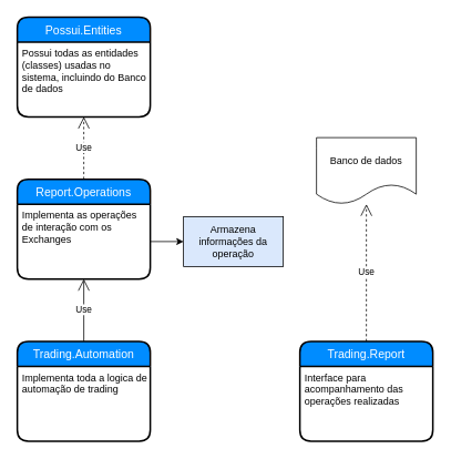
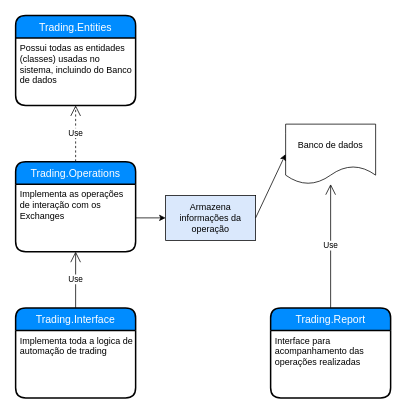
  <mxCell id="0" />
  <mxCell id="1" parent="0" />
- <mxCell id="2" value="Report.Operations" style="swimlane;childLayout=stackLayout;horizontal=1;startSize=30;horizontalStack=0;fillColor=#008cff;fontColor=#FFFFFF;rounded=1;fontSize=14;fontStyle=0;strokeWidth=2;resizeParent=0;resizeLast=1;shadow=0;dashed=0;align=center;" vertex="1" parent="1"><mxGeometry x="20" y="215" width="160" height="120" as="geometry"><mxRectangle x="40" y="40" width="160" height="30" as="alternateBounds" /></mxGeometry></mxCell>
+ <mxCell id="2" value="Trading.Operations" style="swimlane;childLayout=stackLayout;horizontal=1;startSize=30;horizontalStack=0;fillColor=#008cff;fontColor=#FFFFFF;rounded=1;fontSize=14;fontStyle=0;strokeWidth=2;resizeParent=0;resizeLast=1;shadow=0;dashed=0;align=center;" vertex="1" parent="1"><mxGeometry x="20" y="215" width="160" height="120" as="geometry"><mxRectangle x="40" y="40" width="160" height="30" as="alternateBounds" /></mxGeometry></mxCell>
  <mxCell id="3" value="Implementa as operações de interação com os Exchanges&#10;" style="align=left;strokeColor=none;fillColor=none;spacingLeft=4;fontSize=12;verticalAlign=top;resizable=0;rotatable=0;part=1;whiteSpace=wrap;" vertex="1" parent="2"><mxGeometry y="30" width="160" height="90" as="geometry" /></mxCell>
- <mxCell id="4" value="Possui.Entities" style="swimlane;childLayout=stackLayout;horizontal=1;startSize=30;horizontalStack=0;fillColor=#008cff;fontColor=#FFFFFF;rounded=1;fontSize=14;fontStyle=0;strokeWidth=2;resizeParent=0;resizeLast=1;shadow=0;dashed=0;align=center;html=0;" vertex="1" parent="1"><mxGeometry x="20" y="20" width="160" height="120" as="geometry" /></mxCell>
+ <mxCell id="4" value="Trading.Entities" style="swimlane;childLayout=stackLayout;horizontal=1;startSize=30;horizontalStack=0;fillColor=#008cff;fontColor=#FFFFFF;rounded=1;fontSize=14;fontStyle=0;strokeWidth=2;resizeParent=0;resizeLast=1;shadow=0;dashed=0;align=center;html=0;" vertex="1" parent="1"><mxGeometry x="20" y="20" width="160" height="120" as="geometry" /></mxCell>
  <mxCell id="5" value="Possui todas as entidades (classes) usadas no sistema, incluindo do Banco de dados" style="align=left;strokeColor=none;fillColor=none;spacingLeft=4;fontSize=12;verticalAlign=top;resizable=0;rotatable=0;part=1;whiteSpace=wrap;" vertex="1" parent="4"><mxGeometry y="30" width="160" height="90" as="geometry" /></mxCell>
- <mxCell id="6" value="Trading.Automation" style="swimlane;childLayout=stackLayout;horizontal=1;startSize=30;horizontalStack=0;fillColor=#008cff;fontColor=#FFFFFF;rounded=1;fontSize=14;fontStyle=0;strokeWidth=2;resizeParent=0;resizeLast=1;shadow=0;dashed=0;align=center;html=0;" vertex="1" parent="1"><mxGeometry x="20" y="410" width="160" height="120" as="geometry" /></mxCell>
+ <mxCell id="6" value="Trading.Interface" style="swimlane;childLayout=stackLayout;horizontal=1;startSize=30;horizontalStack=0;fillColor=#008cff;fontColor=#FFFFFF;rounded=1;fontSize=14;fontStyle=0;strokeWidth=2;resizeParent=0;resizeLast=1;shadow=0;dashed=0;align=center;html=0;" vertex="1" parent="1"><mxGeometry x="20" y="410" width="160" height="120" as="geometry" /></mxCell>
  <mxCell id="7" value="Implementa toda a logica de automação de trading" style="align=left;strokeColor=none;fillColor=none;spacingLeft=4;fontSize=12;verticalAlign=top;resizable=0;rotatable=0;part=1;whiteSpace=wrap;" vertex="1" parent="6"><mxGeometry y="30" width="160" height="90" as="geometry" /></mxCell>
  <mxCell id="8" value="Use" style="endArrow=open;endSize=12;dashed=0;html=1;entryX=0.5;entryY=1;entryDx=0;entryDy=0;exitX=0.5;exitY=0;exitDx=0;exitDy=0;" edge="1" parent="1" source="6" target="2"><mxGeometry width="160" relative="1" as="geometry"><mxPoint x="20" y="370" as="sourcePoint" /><mxPoint x="180" y="370" as="targetPoint" /></mxGeometry></mxCell>
  <mxCell id="9" value="Use" style="endArrow=open;endSize=12;dashed=1;html=1;entryX=0.5;entryY=1;entryDx=0;entryDy=0;exitX=0.5;exitY=0;exitDx=0;exitDy=0;" edge="1" parent="1" source="2" target="5"><mxGeometry width="160" relative="1" as="geometry"><mxPoint x="100" y="210" as="sourcePoint" /><mxPoint x="180" y="170" as="targetPoint" /></mxGeometry></mxCell>
  <mxCell id="10" value="Banco de dados" style="shape=document;whiteSpace=wrap;html=1;boundedLbl=1;fillColor=#ffffff;align=center;" vertex="1" parent="1"><mxGeometry x="380" y="165" width="120" height="80" as="geometry" /></mxCell>
  <mxCell id="11" value="Armazena informações da operação" style="rounded=0;whiteSpace=wrap;html=1;fillColor=#dae8fc;align=center;" vertex="1" parent="1"><mxGeometry x="220" y="260" width="120" height="60" as="geometry" /></mxCell>
  <mxCell id="12" value="" style="endArrow=classic;html=1;exitX=1;exitY=0.5;exitDx=0;exitDy=0;entryX=0;entryY=0.5;entryDx=0;entryDy=0;" edge="1" parent="1" source="3"><mxGeometry width="50" height="50" relative="1" as="geometry"><mxPoint x="180" y="300" as="sourcePoint" /><mxPoint x="220" y="290" as="targetPoint" /></mxGeometry></mxCell>
+ <mxCell id="13" value="" style="endArrow=classic;html=1;exitX=1;exitY=0.5;exitDx=0;exitDy=0;entryX=0;entryY=0.5;entryDx=0;entryDy=0;" edge="1" parent="1" source="11" target="10"><mxGeometry width="50" height="50" relative="1" as="geometry"><mxPoint x="340" y="330" as="sourcePoint" /><mxPoint x="390" y="280" as="targetPoint" /></mxGeometry></mxCell>
  <mxCell id="14" value="Trading.Report" style="swimlane;childLayout=stackLayout;horizontal=1;startSize=30;horizontalStack=0;fillColor=#008cff;fontColor=#FFFFFF;rounded=1;fontSize=14;fontStyle=0;strokeWidth=2;resizeParent=0;resizeLast=1;shadow=0;dashed=0;align=center;html=0;" vertex="1" parent="1"><mxGeometry x="360" y="410" width="160" height="120" as="geometry" /></mxCell>
  <mxCell id="15" value="Interface para acompanhamento das operações realizadas" style="align=left;strokeColor=none;fillColor=none;spacingLeft=4;fontSize=12;verticalAlign=top;resizable=0;rotatable=0;part=1;whiteSpace=wrap;" vertex="1" parent="14"><mxGeometry y="30" width="160" height="90" as="geometry" /></mxCell>
- <mxCell id="16" value="Use" style="endArrow=open;endSize=12;dashed=1;html=1;exitX=0.5;exitY=0;exitDx=0;exitDy=0;" edge="1" parent="1" source="14" target="10"><mxGeometry width="160" relative="1" as="geometry"><mxPoint x="360" y="370" as="sourcePoint" /><mxPoint x="442" y="320" as="targetPoint" /></mxGeometry></mxCell>
+ <mxCell id="16" value="Use" style="endArrow=open;endSize=12;dashed=0;html=1;exitX=0.5;exitY=0;exitDx=0;exitDy=0;" edge="1" parent="1" source="14" target="10"><mxGeometry width="160" relative="1" as="geometry"><mxPoint x="360" y="370" as="sourcePoint" /><mxPoint x="442" y="320" as="targetPoint" /></mxGeometry></mxCell>
